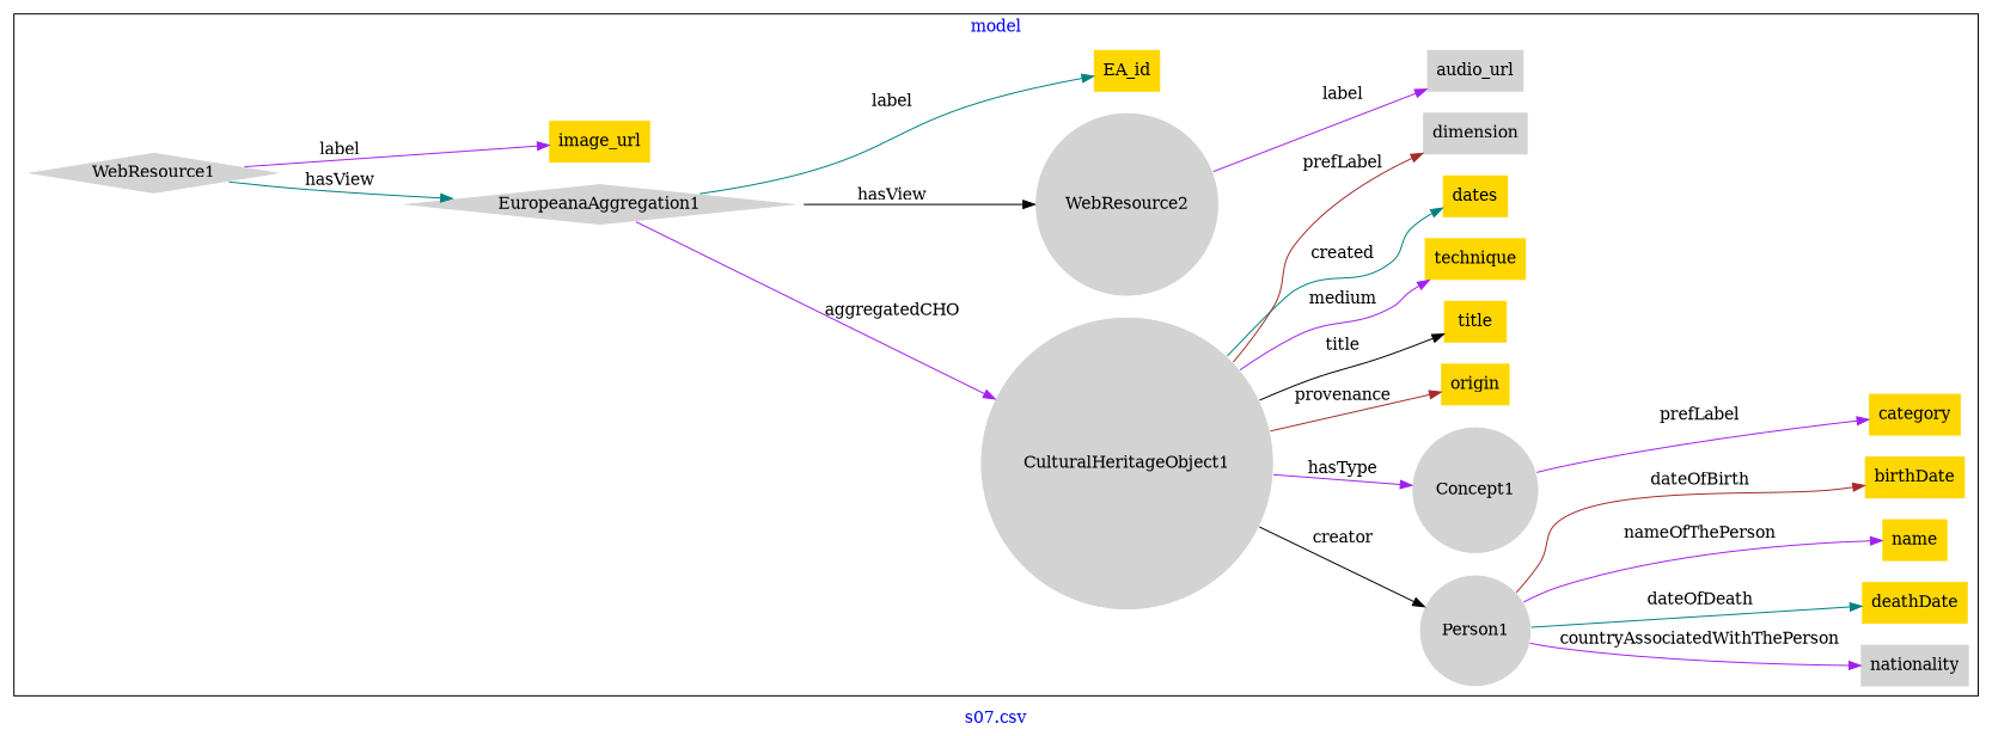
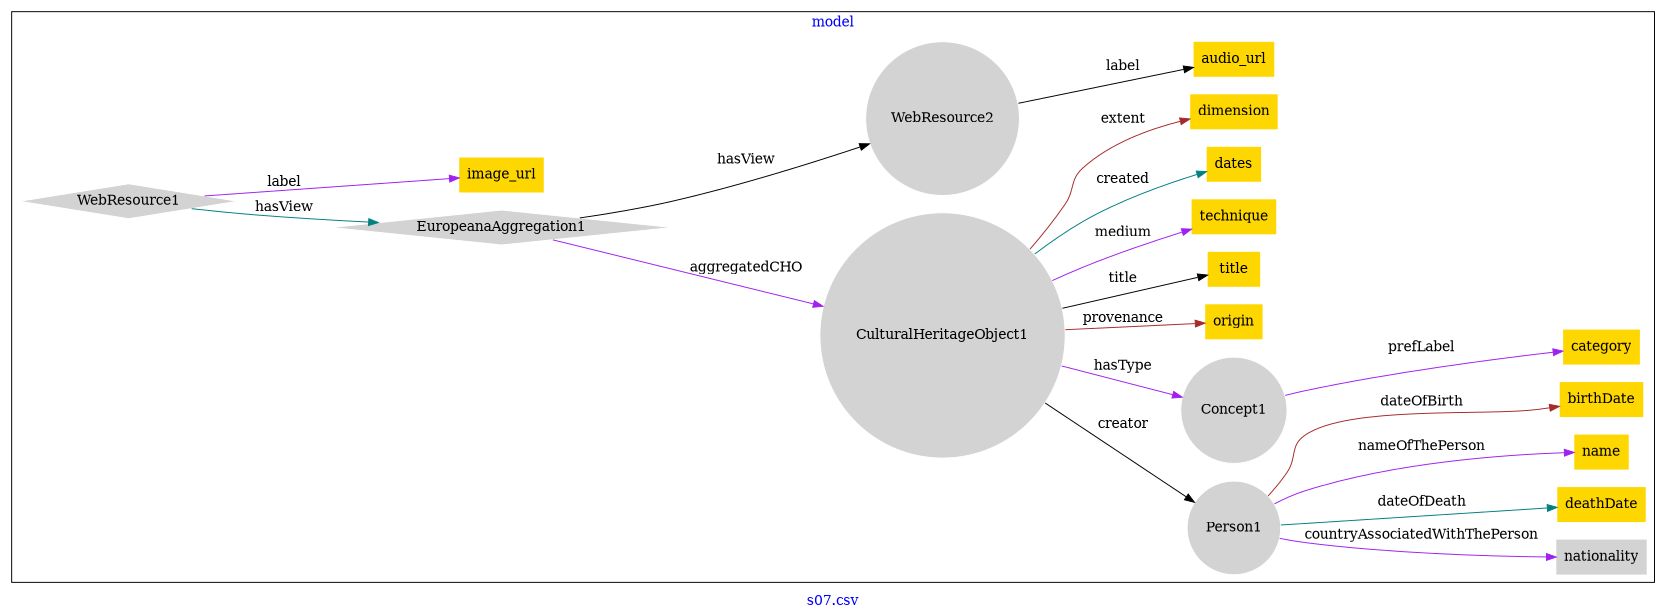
  digraph {
    fontcolor=blue
    label="s07.csv"
    rankdir=LR
    remincross=true
    node [fillcolor=gold shape=plaintext style=filled]
    edge [color=purple fontcolor=black]
    n1 [color=white fillcolor=lightgray label=CulturalHeritageObject1 shape=circle]
    n2 [color=white fillcolor=lightgray label=Person1 shape=circle]
    n3 [color=white fillcolor=lightgray label=Concept1 shape=circle]
    n4 [color=white fillcolor=lightgray label=EuropeanaAggregation1 shape=diamond]
    n5 [color=white fillcolor=lightgray label=WebResource1 shape=diamond]
    n6 [color=white fillcolor=lightgray label=WebResource2 shape=circle]
    n7 [fillcolor=lightgray label=nationality]
    n8 [label=category]
    n9 [label=origin]
    n10 [label=deathDate]
-   n11 [fillcolor=lightgray label=audio_url]
-   n12 [label=EA_id]
+   n11 [label=audio_url]
    n13 [label=title]
    n14 [label=technique]
    n15 [label=dates]
    n16 [label=name]
-   n17 [fillcolor=lightgray label=dimension]
+   n17 [label=dimension]
    n18 [label=birthDate]
    n19 [label=image_url]
    subgraph cluster_1 {
      label=model
      n1
      n2
      n3
      n4
      n5
      n6
      n7
      n8
      n9
      n10
      n11
-     n12
      n13
      n14
      n15
      n16
      n17
      n18
      n19
    }
    n1 -> n2 [color=black label=creator]
    n1 -> n3 [label=hasType]
    n1 -> n9 [color=brown label=provenance]
    n1 -> n13 [color=black label=title]
    n1 -> n14 [label=medium]
    n1 -> n15 [color=teal label=created]
-   n1 -> n17 [color=brown label=prefLabel]
+   n1 -> n17 [color=brown label=extent]
    n2 -> n7 [label=countryAssociatedWithThePerson]
    n2 -> n10 [color=teal label=dateOfDeath]
    n2 -> n16 [label=nameOfThePerson]
    n2 -> n18 [color=brown label=dateOfBirth]
    n3 -> n8 [label=prefLabel]
    n4 -> n1 [label=aggregatedCHO]
    n4 -> n6 [color=black label=hasView]
-   n4 -> n12 [color=teal label=label]
    n5 -> n4 [color=teal label=hasView]
    n5 -> n19 [label=label]
-   n6 -> n11 [label=label]
+   n6 -> n11 [color=black label=label]
  }
